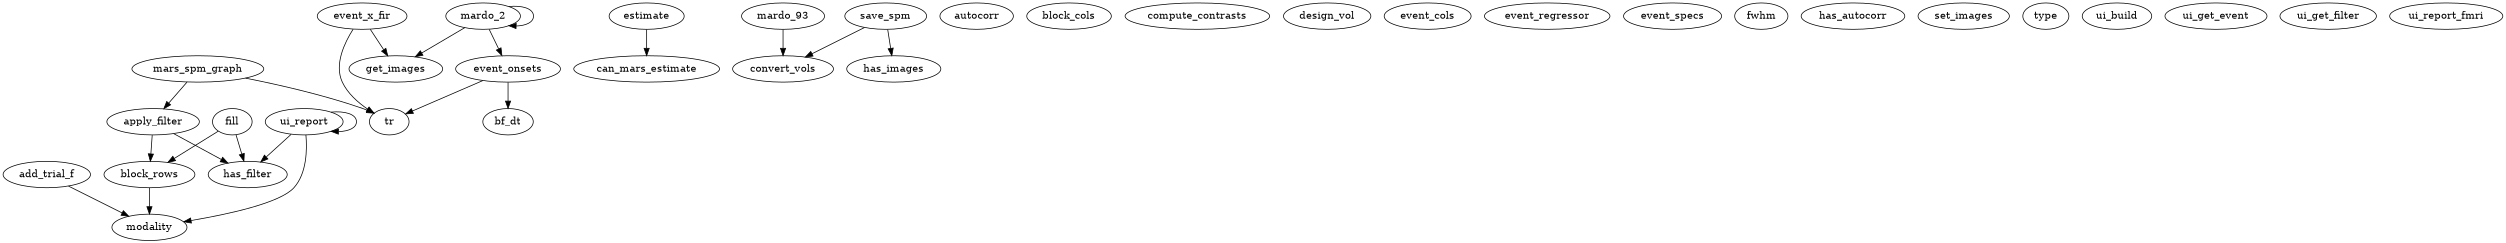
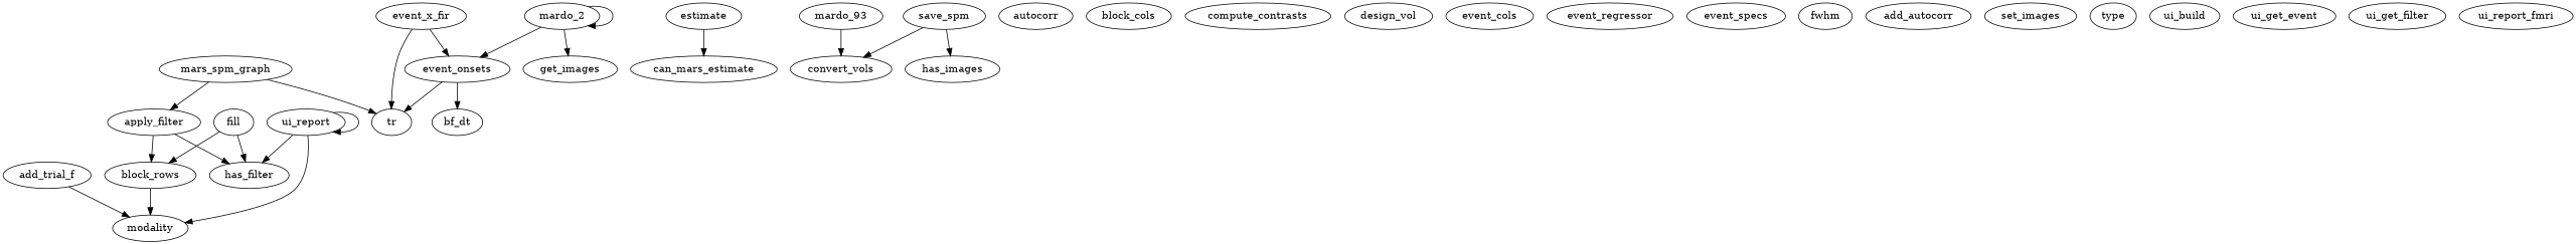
  digraph {
    add_trial_f
    modality
    apply_filter
    block_rows
    has_filter
    estimate
    can_mars_estimate
    event_onsets
    bf_dt
    tr
    event_x_fir
    fill
    mardo_2
    get_images
    n15 [label=mardo_93]
    convert_vols
    mars_spm_graph
    save_spm
    has_images
    ui_report
    autocorr
    block_cols
    compute_contrasts
    design_vol
    event_cols
    event_regressor
    event_specs
    fwhm
-   has_autocorr
+   has_autocorr [label=add_autocorr]
    set_images
    type
    ui_build
    ui_get_event
    ui_get_filter
    ui_report_fmri
    add_trial_f -> modality
    apply_filter -> block_rows
    apply_filter -> has_filter
    block_rows -> modality
    estimate -> can_mars_estimate
    event_onsets -> bf_dt
    event_onsets -> tr
-   event_x_fir -> get_images
+   event_x_fir -> event_onsets
    event_x_fir -> tr
    fill -> block_rows
    fill -> has_filter
    mardo_2 -> event_onsets
    mardo_2 -> mardo_2
    mardo_2 -> get_images
    n15 -> convert_vols
    mars_spm_graph -> apply_filter
    mars_spm_graph -> tr
    save_spm -> convert_vols
    save_spm -> has_images
    ui_report -> modality
    ui_report -> has_filter
    ui_report -> ui_report
  }
